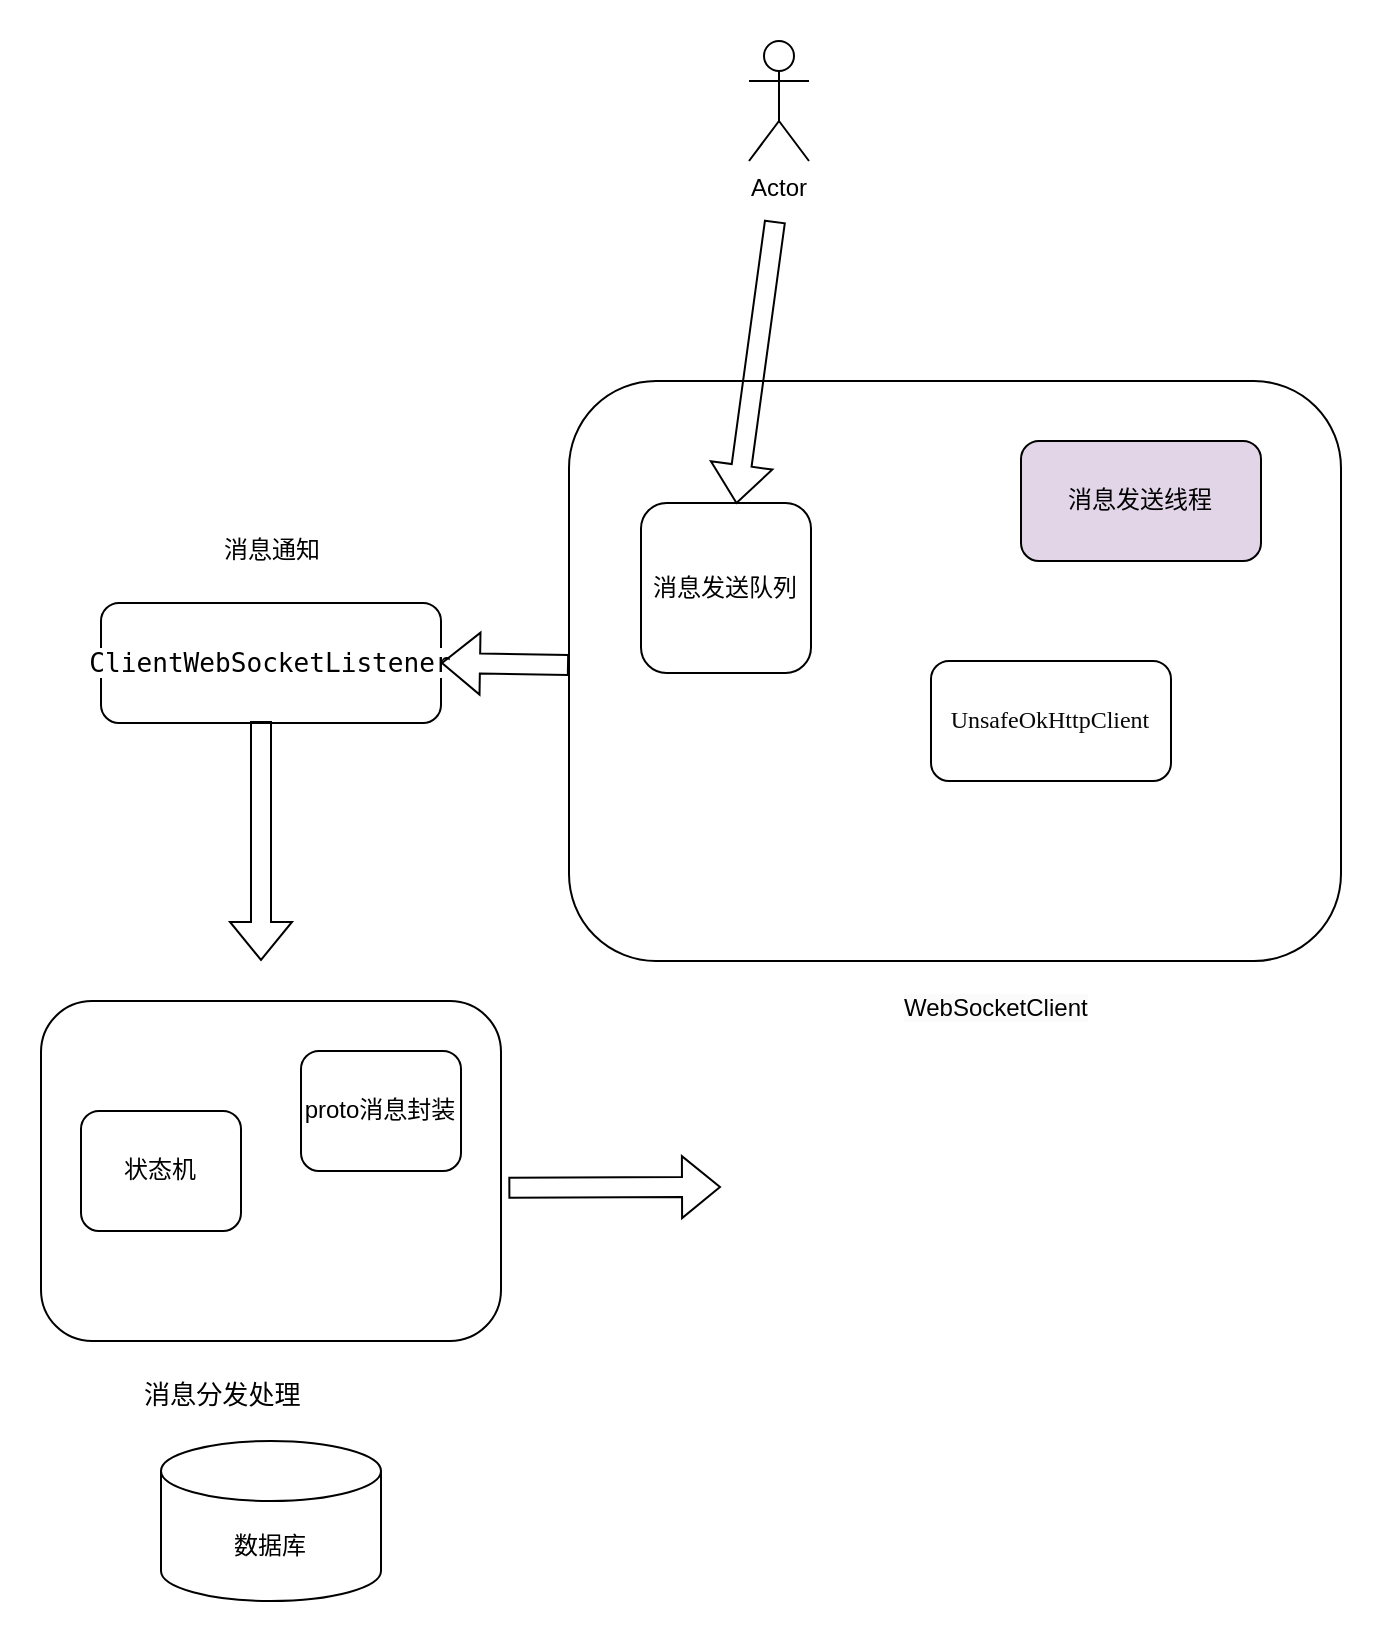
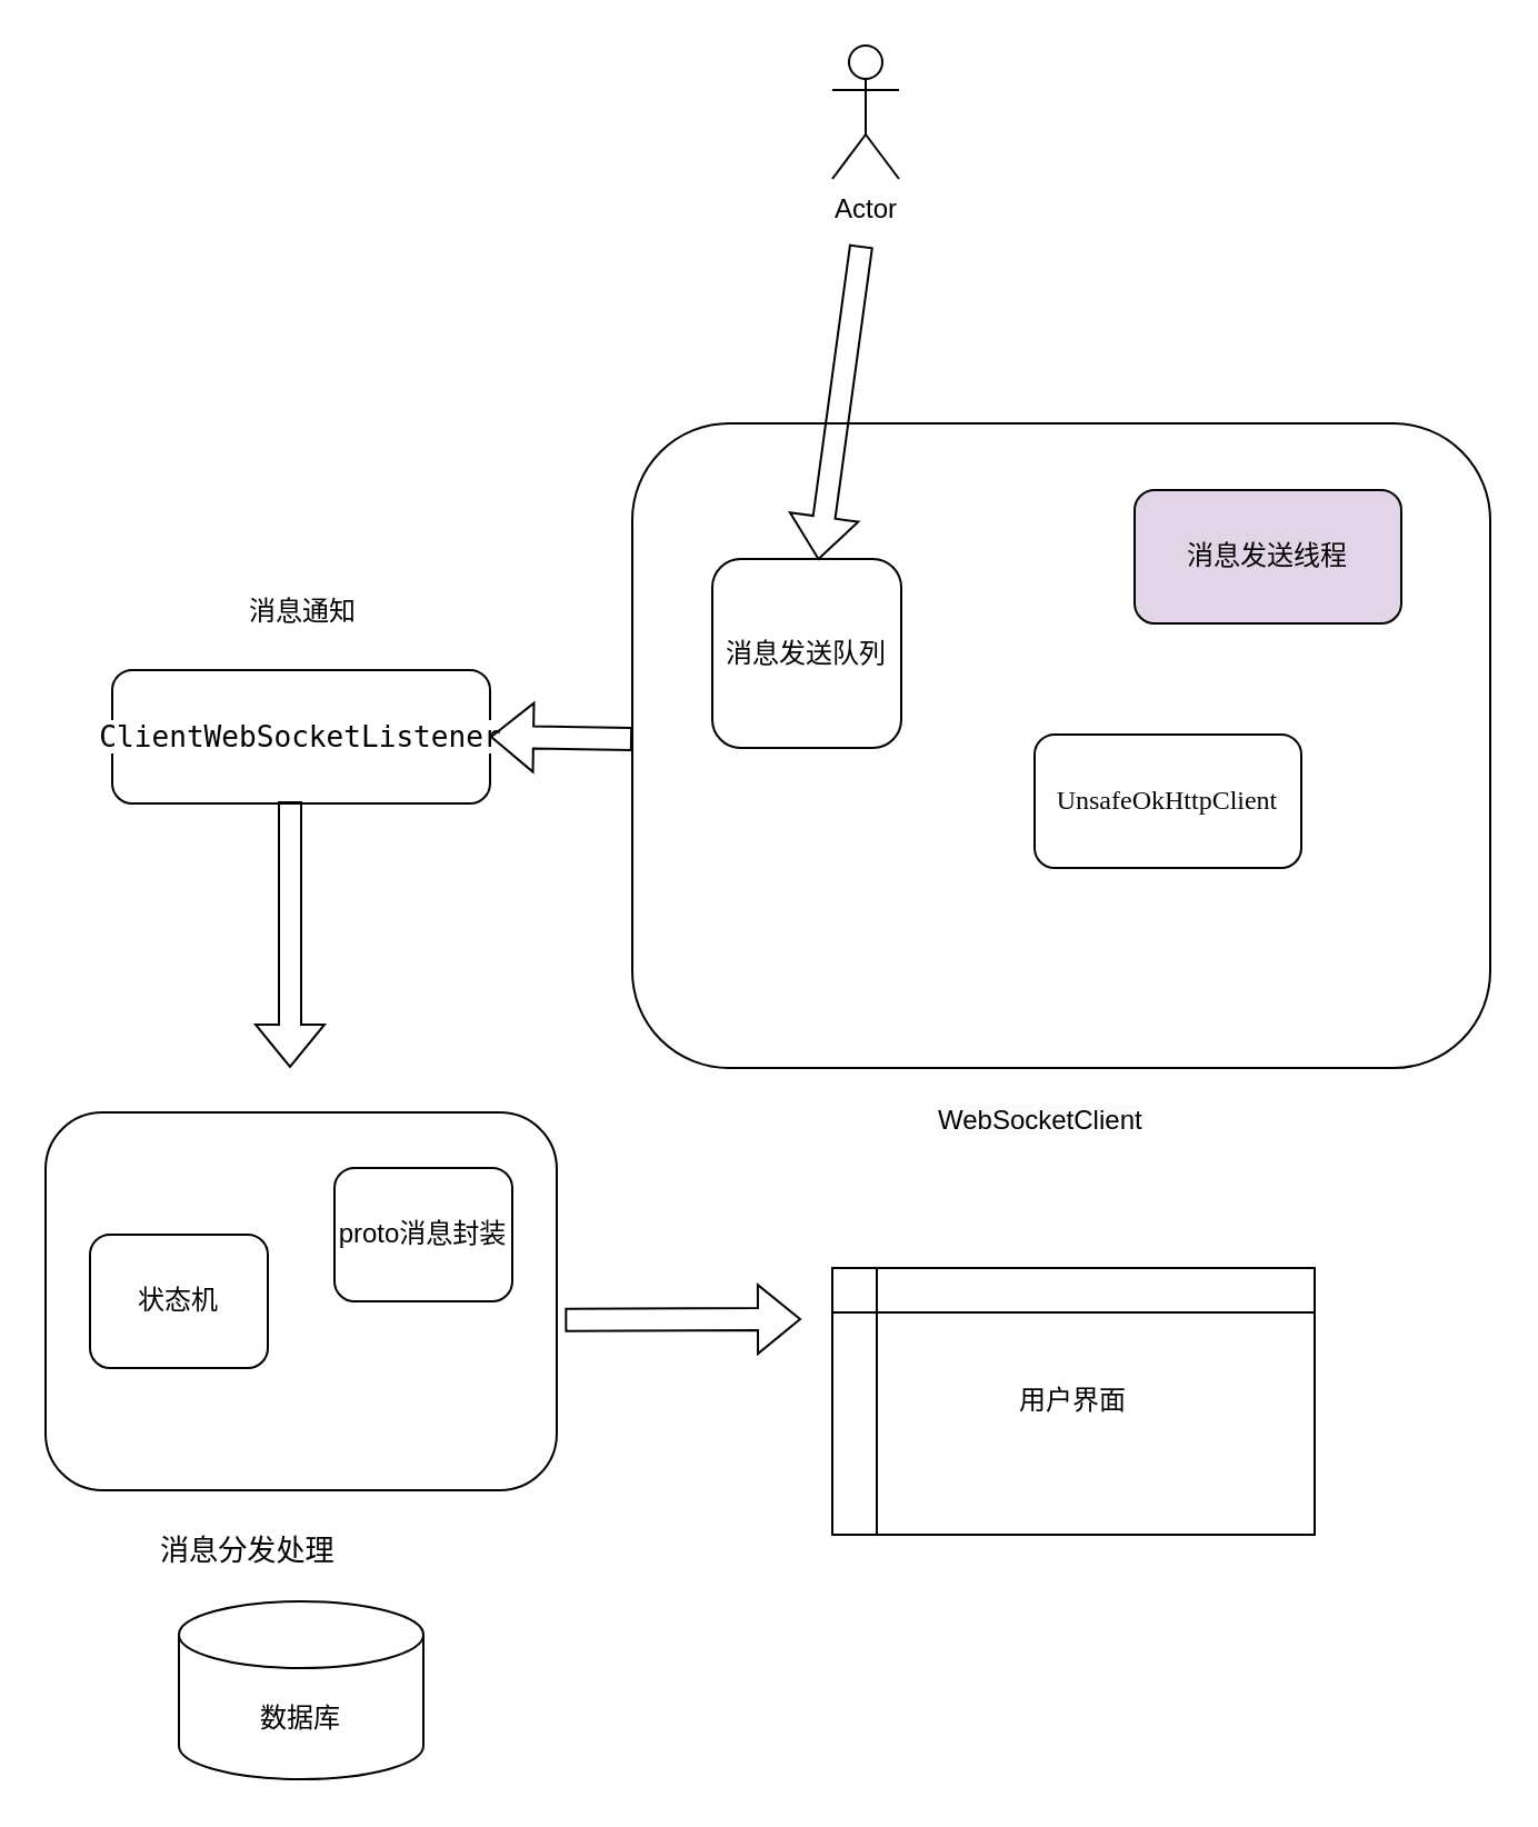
  <mxCell id="0" />
  <mxCell id="1" parent="0" />
  <mxCell id="2" value="&lt;pre style=&quot;background-color: rgb(255, 255, 255); font-family: &amp;quot;JetBrains Mono&amp;quot;, monospace; font-size: 9.8pt;&quot;&gt;ClientWebSocketListener&lt;/pre&gt;" style="rounded=1;whiteSpace=wrap;html=1;" vertex="1" parent="1"><mxGeometry x="50" y="301" width="170" height="60" as="geometry" /></mxCell>
  <mxCell id="3" value="" style="rounded=1;whiteSpace=wrap;html=1;" vertex="1" parent="1"><mxGeometry x="284" y="190" width="386" height="290" as="geometry" /></mxCell>
- <mxCell id="4" value="&lt;span style=&quot;color: rgb(0, 0, 0); font-family: Helvetica; font-size: 12px; font-style: normal; font-variant-ligatures: normal; font-variant-caps: normal; font-weight: 400; letter-spacing: normal; orphans: 2; text-align: center; text-indent: 0px; text-transform: none; widows: 2; word-spacing: 0px; -webkit-text-stroke-width: 0px; white-space: normal; background-color: rgb(251, 251, 251); text-decoration-thickness: initial; text-decoration-style: initial; text-decoration-color: initial; display: inline !important; float: none;&quot;&gt;WebSocketClient&lt;/span&gt;" style="text;whiteSpace=wrap;html=1;" vertex="1" parent="1"><mxGeometry x="450" y="490" width="130" height="40" as="geometry" /></mxCell>
+ <mxCell id="4" value="&lt;span style=&quot;color: rgb(0, 0, 0); font-family: Helvetica; font-size: 12px; font-style: normal; font-variant-ligatures: normal; font-variant-caps: normal; font-weight: 400; letter-spacing: normal; orphans: 2; text-align: center; text-indent: 0px; text-transform: none; widows: 2; word-spacing: 0px; -webkit-text-stroke-width: 0px; white-space: normal; background-color: rgb(251, 251, 251); text-decoration-thickness: initial; text-decoration-style: initial; text-decoration-color: initial; display: inline !important; float: none;&quot;&gt;WebSocketClient&lt;/span&gt;" style="text;whiteSpace=wrap;html=1;" vertex="1" parent="1"><mxGeometry x="420" y="490" width="130" height="40" as="geometry" /></mxCell>
  <mxCell id="5" value="消息发送队列" style="rounded=1;whiteSpace=wrap;html=1;" vertex="1" parent="1"><mxGeometry x="320" y="251" width="85" height="85" as="geometry" /></mxCell>
  <mxCell id="6" value="消息发送线程" style="rounded=1;whiteSpace=wrap;html=1;fillColor=#e1d5e7;" vertex="1" parent="1"><mxGeometry x="510" y="220" width="120" height="60" as="geometry" /></mxCell>
  <mxCell id="7" value="&lt;pre style=&quot;background-color:#ffffff;color:#080808;font-family:'Microsoft YaHei UI';font-size:9.0pt;&quot;&gt;UnsafeOkHttpClient&lt;/pre&gt;" style="rounded=1;whiteSpace=wrap;html=1;" vertex="1" parent="1"><mxGeometry x="465" y="330" width="120" height="60" as="geometry" /></mxCell>
  <mxCell id="8" value="" style="shape=flexArrow;endArrow=classic;html=1;rounded=0;" edge="1" parent="1"><mxGeometry width="50" height="50" relative="1" as="geometry"><mxPoint x="130" y="360" as="sourcePoint" /><mxPoint x="130" y="480" as="targetPoint" /></mxGeometry></mxCell>
  <mxCell id="9" value="&lt;pre style=&quot;background-color: rgb(255, 255, 255); font-family: &amp;quot;JetBrains Mono&amp;quot;, monospace; font-size: 9.8pt;&quot;&gt;&lt;br&gt;&lt;/pre&gt;" style="rounded=1;whiteSpace=wrap;html=1;" vertex="1" parent="1"><mxGeometry x="20" y="500" width="230" height="170" as="geometry" /></mxCell>
  <mxCell id="10" value="Actor" style="shape=umlActor;verticalLabelPosition=bottom;verticalAlign=top;html=1;outlineConnect=0;" vertex="1" parent="1"><mxGeometry x="374" y="20" width="30" height="60" as="geometry" /></mxCell>
  <mxCell id="11" value="" style="shape=flexArrow;endArrow=classic;html=1;rounded=0;entryX=0.561;entryY=0.006;entryDx=0;entryDy=0;entryPerimeter=0;" edge="1" parent="1" target="5"><mxGeometry width="50" height="50" relative="1" as="geometry"><mxPoint x="387" y="110" as="sourcePoint" /><mxPoint x="220" y="60" as="targetPoint" /></mxGeometry></mxCell>
  <mxCell id="12" value="" style="shape=flexArrow;endArrow=classic;html=1;rounded=0;entryX=1;entryY=0.5;entryDx=0;entryDy=0;" edge="1" parent="1" source="3" target="2"><mxGeometry width="50" height="50" relative="1" as="geometry"><mxPoint x="200" y="430" as="sourcePoint" /><mxPoint x="250" y="380" as="targetPoint" /></mxGeometry></mxCell>
  <mxCell id="13" value="消息通知" style="text;whiteSpace=wrap;html=1;" vertex="1" parent="1"><mxGeometry x="110" y="261" width="130" height="40" as="geometry" /></mxCell>
  <mxCell id="14" value="&lt;pre style=&quot;forced-color-adjust: none; color: rgb(0, 0, 0); font-style: normal; font-variant-ligatures: normal; font-variant-caps: normal; font-weight: 400; letter-spacing: normal; orphans: 2; text-align: center; text-indent: 0px; text-transform: none; widows: 2; word-spacing: 0px; -webkit-text-stroke-width: 0px; text-decoration-thickness: initial; text-decoration-style: initial; text-decoration-color: initial; background-color: rgb(255, 255, 255); font-family: &amp;quot;JetBrains Mono&amp;quot;, monospace; font-size: 9.8pt;&quot;&gt;消息分发处理&lt;/pre&gt;" style="text;whiteSpace=wrap;html=1;" vertex="1" parent="1"><mxGeometry x="70" y="670" width="110" height="70" as="geometry" /></mxCell>
  <mxCell id="15" value="状态机" style="rounded=1;whiteSpace=wrap;html=1;" vertex="1" parent="1"><mxGeometry x="40" y="555" width="80" height="60" as="geometry" /></mxCell>
  <mxCell id="16" value="proto消息封装" style="rounded=1;whiteSpace=wrap;html=1;" vertex="1" parent="1"><mxGeometry x="150" y="525" width="80" height="60" as="geometry" /></mxCell>
  <mxCell id="17" value="" style="shape=flexArrow;endArrow=classic;html=1;rounded=0;exitX=1.016;exitY=0.549;exitDx=0;exitDy=0;exitPerimeter=0;" edge="1" parent="1" source="9"><mxGeometry width="50" height="50" relative="1" as="geometry"><mxPoint x="320" y="670" as="sourcePoint" /><mxPoint x="360" y="593" as="targetPoint" /></mxGeometry></mxCell>
  <mxCell id="18" value="数据库" style="shape=cylinder3;whiteSpace=wrap;html=1;boundedLbl=1;backgroundOutline=1;size=15;" vertex="1" parent="1"><mxGeometry x="80" y="720" width="110" height="80" as="geometry" /></mxCell>
+ <mxCell id="19" value="用户界面" style="shape=internalStorage;whiteSpace=wrap;html=1;backgroundOutline=1;" vertex="1" parent="1"><mxGeometry x="374" y="570" width="217" height="120" as="geometry" /></mxCell>
